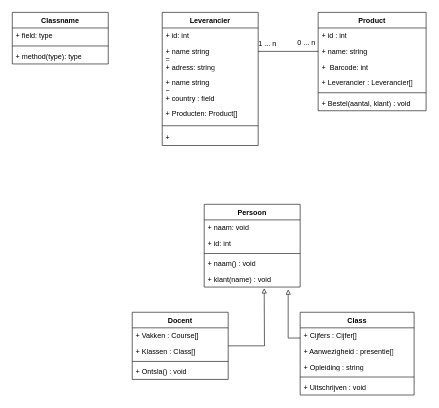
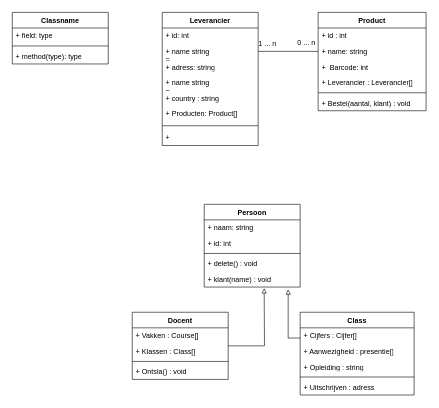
  <mxCell id="0" />
  <mxCell id="1" parent="0" />
  <mxCell id="2" value="Product" style="swimlane;fontStyle=1;align=center;verticalAlign=top;childLayout=stackLayout;horizontal=1;startSize=26;horizontalStack=0;resizeParent=1;resizeParentMax=0;resizeLast=0;collapsible=1;marginBottom=0;whiteSpace=wrap;html=1;" parent="1" vertex="1"><mxGeometry x="530" y="20" width="180" height="164" as="geometry" /></mxCell>
  <mxCell id="3" value="+ id : int" style="text;strokeColor=none;fillColor=none;align=left;verticalAlign=top;spacingLeft=4;spacingRight=4;overflow=hidden;rotatable=0;points=[[0,0.5],[1,0.5]];portConstraint=eastwest;whiteSpace=wrap;html=1;" parent="2" vertex="1"><mxGeometry y="26" width="180" height="26" as="geometry" /></mxCell>
  <mxCell id="4" value="+ name: string" style="text;strokeColor=none;fillColor=none;align=left;verticalAlign=top;spacingLeft=4;spacingRight=4;overflow=hidden;rotatable=0;points=[[0,0.5],[1,0.5]];portConstraint=eastwest;whiteSpace=wrap;html=1;" parent="2" vertex="1"><mxGeometry y="52" width="180" height="26" as="geometry" /></mxCell>
  <mxCell id="5" value="+&amp;nbsp; Barcode: int" style="text;strokeColor=none;fillColor=none;align=left;verticalAlign=top;spacingLeft=4;spacingRight=4;overflow=hidden;rotatable=0;points=[[0,0.5],[1,0.5]];portConstraint=eastwest;whiteSpace=wrap;html=1;" parent="2" vertex="1"><mxGeometry y="78" width="180" height="26" as="geometry" /></mxCell>
  <mxCell id="6" value="+ Leverancier : Leverancier[]" style="text;strokeColor=none;fillColor=none;align=left;verticalAlign=top;spacingLeft=4;spacingRight=4;overflow=hidden;rotatable=0;points=[[0,0.5],[1,0.5]];portConstraint=eastwest;whiteSpace=wrap;html=1;" parent="2" vertex="1"><mxGeometry y="104" width="180" height="26" as="geometry" /></mxCell>
  <mxCell id="7" value="" style="line;strokeWidth=1;fillColor=none;align=left;verticalAlign=middle;spacingTop=-1;spacingLeft=3;spacingRight=3;rotatable=0;labelPosition=right;points=[];portConstraint=eastwest;strokeColor=inherit;" parent="2" vertex="1"><mxGeometry y="130" width="180" height="8" as="geometry" /></mxCell>
  <mxCell id="8" value="+ Bestel(aantal, klant) : void" style="text;strokeColor=none;fillColor=none;align=left;verticalAlign=top;spacingLeft=4;spacingRight=4;overflow=hidden;rotatable=0;points=[[0,0.5],[1,0.5]];portConstraint=eastwest;whiteSpace=wrap;html=1;" parent="2" vertex="1"><mxGeometry y="138" width="180" height="26" as="geometry" /></mxCell>
  <mxCell id="9" value="Leverancier" style="swimlane;fontStyle=1;align=center;verticalAlign=top;childLayout=stackLayout;horizontal=1;startSize=26;horizontalStack=0;resizeParent=1;resizeParentMax=0;resizeLast=0;collapsible=1;marginBottom=0;whiteSpace=wrap;html=1;" parent="1" vertex="1"><mxGeometry x="270" y="20" width="160" height="222" as="geometry" /></mxCell>
  <mxCell id="10" value="+ id: int" style="text;strokeColor=none;fillColor=none;align=left;verticalAlign=top;spacingLeft=4;spacingRight=4;overflow=hidden;rotatable=0;points=[[0,0.5],[1,0.5]];portConstraint=eastwest;whiteSpace=wrap;html=1;" parent="9" vertex="1"><mxGeometry y="26" width="160" height="26" as="geometry" /></mxCell>
  <mxCell id="11" value="+ name string&lt;div&gt;=&lt;/div&gt;" style="text;strokeColor=none;fillColor=none;align=left;verticalAlign=top;spacingLeft=4;spacingRight=4;overflow=hidden;rotatable=0;points=[[0,0.5],[1,0.5]];portConstraint=eastwest;whiteSpace=wrap;html=1;" parent="9" vertex="1"><mxGeometry y="52" width="160" height="26" as="geometry" /></mxCell>
  <mxCell id="12" value="+ adress: string" style="text;strokeColor=none;fillColor=none;align=left;verticalAlign=top;spacingLeft=4;spacingRight=4;overflow=hidden;rotatable=0;points=[[0,0.5],[1,0.5]];portConstraint=eastwest;whiteSpace=wrap;html=1;" parent="9" vertex="1"><mxGeometry y="78" width="160" height="26" as="geometry" /></mxCell>
  <mxCell id="13" value="+ name string&lt;div&gt;=&lt;/div&gt;" style="text;strokeColor=none;fillColor=none;align=left;verticalAlign=top;spacingLeft=4;spacingRight=4;overflow=hidden;rotatable=0;points=[[0,0.5],[1,0.5]];portConstraint=eastwest;whiteSpace=wrap;html=1;" parent="9" vertex="1"><mxGeometry y="104" width="160" height="26" as="geometry" /></mxCell>
- <mxCell id="14" value="+ country : field" style="text;strokeColor=none;fillColor=none;align=left;verticalAlign=top;spacingLeft=4;spacingRight=4;overflow=hidden;rotatable=0;points=[[0,0.5],[1,0.5]];portConstraint=eastwest;whiteSpace=wrap;html=1;" parent="9" vertex="1"><mxGeometry y="130" width="160" height="26" as="geometry" /></mxCell>
+ <mxCell id="14" value="+ country : string" style="text;strokeColor=none;fillColor=none;align=left;verticalAlign=top;spacingLeft=4;spacingRight=4;overflow=hidden;rotatable=0;points=[[0,0.5],[1,0.5]];portConstraint=eastwest;whiteSpace=wrap;html=1;" parent="9" vertex="1"><mxGeometry y="130" width="160" height="26" as="geometry" /></mxCell>
  <mxCell id="15" value="+ Producten: Product[]" style="text;strokeColor=none;fillColor=none;align=left;verticalAlign=top;spacingLeft=4;spacingRight=4;overflow=hidden;rotatable=0;points=[[0,0.5],[1,0.5]];portConstraint=eastwest;whiteSpace=wrap;html=1;" parent="9" vertex="1"><mxGeometry y="156" width="160" height="26" as="geometry" /></mxCell>
  <mxCell id="16" value="" style="line;strokeWidth=1;fillColor=none;align=left;verticalAlign=middle;spacingTop=-1;spacingLeft=3;spacingRight=3;rotatable=0;labelPosition=right;points=[];portConstraint=eastwest;strokeColor=inherit;" parent="9" vertex="1"><mxGeometry y="182" width="160" height="14" as="geometry" /></mxCell>
  <mxCell id="17" value="+" style="text;strokeColor=none;fillColor=none;align=left;verticalAlign=top;spacingLeft=4;spacingRight=4;overflow=hidden;rotatable=0;points=[[0,0.5],[1,0.5]];portConstraint=eastwest;whiteSpace=wrap;html=1;" parent="9" vertex="1"><mxGeometry y="196" width="160" height="26" as="geometry" /></mxCell>
  <mxCell id="18" style="edgeStyle=orthogonalEdgeStyle;rounded=0;orthogonalLoop=1;jettySize=auto;html=1;entryX=1;entryY=0.5;entryDx=0;entryDy=0;endArrow=none;endFill=0;" parent="1" source="4" target="11" edge="1"><mxGeometry relative="1" as="geometry" /></mxCell>
  <mxCell id="19" value="1 ... n" style="text;html=1;align=center;verticalAlign=middle;resizable=0;points=[];autosize=1;strokeColor=none;fillColor=none;" parent="1" vertex="1"><mxGeometry x="420" y="58" width="50" height="30" as="geometry" /></mxCell>
  <mxCell id="20" value="Classname" style="swimlane;fontStyle=1;align=center;verticalAlign=top;childLayout=stackLayout;horizontal=1;startSize=26;horizontalStack=0;resizeParent=1;resizeParentMax=0;resizeLast=0;collapsible=1;marginBottom=0;whiteSpace=wrap;html=1;" parent="1" vertex="1"><mxGeometry x="20" y="20" width="160" height="86" as="geometry" /></mxCell>
  <mxCell id="21" value="+ field: type" style="text;strokeColor=none;fillColor=none;align=left;verticalAlign=top;spacingLeft=4;spacingRight=4;overflow=hidden;rotatable=0;points=[[0,0.5],[1,0.5]];portConstraint=eastwest;whiteSpace=wrap;html=1;" parent="20" vertex="1"><mxGeometry y="26" width="160" height="26" as="geometry" /></mxCell>
  <mxCell id="22" value="" style="line;strokeWidth=1;fillColor=none;align=left;verticalAlign=middle;spacingTop=-1;spacingLeft=3;spacingRight=3;rotatable=0;labelPosition=right;points=[];portConstraint=eastwest;strokeColor=inherit;" parent="20" vertex="1"><mxGeometry y="52" width="160" height="8" as="geometry" /></mxCell>
  <mxCell id="23" value="+ method(type): type" style="text;strokeColor=none;fillColor=none;align=left;verticalAlign=top;spacingLeft=4;spacingRight=4;overflow=hidden;rotatable=0;points=[[0,0.5],[1,0.5]];portConstraint=eastwest;whiteSpace=wrap;html=1;" parent="20" vertex="1"><mxGeometry y="60" width="160" height="26" as="geometry" /></mxCell>
  <mxCell id="24" value="&lt;span style=&quot;font-weight: normal;&quot;&gt;0 ... n&lt;/span&gt;" style="text;align=center;fontStyle=1;verticalAlign=middle;spacingLeft=3;spacingRight=3;strokeColor=none;rotatable=0;points=[[0,0.5],[1,0.5]];portConstraint=eastwest;html=1;" parent="1" vertex="1"><mxGeometry x="470" y="58" width="80" height="26" as="geometry" /></mxCell>
  <mxCell id="25" value="Persoon" style="swimlane;fontStyle=1;align=center;verticalAlign=top;childLayout=stackLayout;horizontal=1;startSize=26;horizontalStack=0;resizeParent=1;resizeParentMax=0;resizeLast=0;collapsible=1;marginBottom=0;whiteSpace=wrap;html=1;" parent="1" vertex="1"><mxGeometry x="340" y="340" width="160" height="138" as="geometry" /></mxCell>
- <mxCell id="26" value="+ naam: void" style="text;strokeColor=none;fillColor=none;align=left;verticalAlign=top;spacingLeft=4;spacingRight=4;overflow=hidden;rotatable=0;points=[[0,0.5],[1,0.5]];portConstraint=eastwest;whiteSpace=wrap;html=1;" parent="25" vertex="1"><mxGeometry y="26" width="160" height="26" as="geometry" /></mxCell>
+ <mxCell id="26" value="+ naam: string" style="text;strokeColor=none;fillColor=none;align=left;verticalAlign=top;spacingLeft=4;spacingRight=4;overflow=hidden;rotatable=0;points=[[0,0.5],[1,0.5]];portConstraint=eastwest;whiteSpace=wrap;html=1;" parent="25" vertex="1"><mxGeometry y="26" width="160" height="26" as="geometry" /></mxCell>
  <mxCell id="27" value="+ id: int" style="text;strokeColor=none;fillColor=none;align=left;verticalAlign=top;spacingLeft=4;spacingRight=4;overflow=hidden;rotatable=0;points=[[0,0.5],[1,0.5]];portConstraint=eastwest;whiteSpace=wrap;html=1;" parent="25" vertex="1"><mxGeometry y="52" width="160" height="26" as="geometry" /></mxCell>
  <mxCell id="28" value="" style="line;strokeWidth=1;fillColor=none;align=left;verticalAlign=middle;spacingTop=-1;spacingLeft=3;spacingRight=3;rotatable=0;labelPosition=right;points=[];portConstraint=eastwest;strokeColor=inherit;" parent="25" vertex="1"><mxGeometry y="78" width="160" height="8" as="geometry" /></mxCell>
- <mxCell id="29" value="+ naam() : void" style="text;strokeColor=none;fillColor=none;align=left;verticalAlign=top;spacingLeft=4;spacingRight=4;overflow=hidden;rotatable=0;points=[[0,0.5],[1,0.5]];portConstraint=eastwest;whiteSpace=wrap;html=1;" parent="25" vertex="1"><mxGeometry y="86" width="160" height="26" as="geometry" /></mxCell>
+ <mxCell id="29" value="+ delete() : void" style="text;strokeColor=none;fillColor=none;align=left;verticalAlign=top;spacingLeft=4;spacingRight=4;overflow=hidden;rotatable=0;points=[[0,0.5],[1,0.5]];portConstraint=eastwest;whiteSpace=wrap;html=1;" parent="25" vertex="1"><mxGeometry y="86" width="160" height="26" as="geometry" /></mxCell>
  <mxCell id="30" value="+ klant(name) : void" style="text;strokeColor=none;fillColor=none;align=left;verticalAlign=top;spacingLeft=4;spacingRight=4;overflow=hidden;rotatable=0;points=[[0,0.5],[1,0.5]];portConstraint=eastwest;whiteSpace=wrap;html=1;" parent="25" vertex="1"><mxGeometry y="112" width="160" height="26" as="geometry" /></mxCell>
  <mxCell id="31" value="Docent" style="swimlane;fontStyle=1;align=center;verticalAlign=top;childLayout=stackLayout;horizontal=1;startSize=26;horizontalStack=0;resizeParent=1;resizeParentMax=0;resizeLast=0;collapsible=1;marginBottom=0;whiteSpace=wrap;html=1;" parent="1" vertex="1"><mxGeometry x="220" y="520" width="160" height="112" as="geometry" /></mxCell>
  <mxCell id="32" value="+ Vakken : Course[]" style="text;strokeColor=none;fillColor=none;align=left;verticalAlign=top;spacingLeft=4;spacingRight=4;overflow=hidden;rotatable=0;points=[[0,0.5],[1,0.5]];portConstraint=eastwest;whiteSpace=wrap;html=1;" parent="31" vertex="1"><mxGeometry y="26" width="160" height="26" as="geometry" /></mxCell>
  <mxCell id="33" value="+ Klassen : Class[]" style="text;strokeColor=none;fillColor=none;align=left;verticalAlign=top;spacingLeft=4;spacingRight=4;overflow=hidden;rotatable=0;points=[[0,0.5],[1,0.5]];portConstraint=eastwest;whiteSpace=wrap;html=1;" parent="31" vertex="1"><mxGeometry y="52" width="160" height="26" as="geometry" /></mxCell>
  <mxCell id="34" value="" style="line;strokeWidth=1;fillColor=none;align=left;verticalAlign=middle;spacingTop=-1;spacingLeft=3;spacingRight=3;rotatable=0;labelPosition=right;points=[];portConstraint=eastwest;strokeColor=inherit;" parent="31" vertex="1"><mxGeometry y="78" width="160" height="8" as="geometry" /></mxCell>
  <mxCell id="35" value="+ Ontsla() : void" style="text;strokeColor=none;fillColor=none;align=left;verticalAlign=top;spacingLeft=4;spacingRight=4;overflow=hidden;rotatable=0;points=[[0,0.5],[1,0.5]];portConstraint=eastwest;whiteSpace=wrap;html=1;" parent="31" vertex="1"><mxGeometry y="86" width="160" height="26" as="geometry" /></mxCell>
  <mxCell id="36" style="edgeStyle=orthogonalEdgeStyle;rounded=0;orthogonalLoop=1;jettySize=auto;html=1;endArrow=block;endFill=0;" parent="1" source="37" edge="1"><mxGeometry relative="1" as="geometry"><mxPoint x="480" y="482" as="targetPoint" /><Array as="points"><mxPoint x="480" y="563" /><mxPoint x="480" y="482" /></Array></mxGeometry></mxCell>
  <mxCell id="37" value="Class" style="swimlane;fontStyle=1;align=center;verticalAlign=top;childLayout=stackLayout;horizontal=1;startSize=26;horizontalStack=0;resizeParent=1;resizeParentMax=0;resizeLast=0;collapsible=1;marginBottom=0;whiteSpace=wrap;html=1;" parent="1" vertex="1"><mxGeometry x="500" y="520" width="190" height="138" as="geometry" /></mxCell>
  <mxCell id="38" value="+ Cijfers : Cijfer[]" style="text;strokeColor=none;fillColor=none;align=left;verticalAlign=top;spacingLeft=4;spacingRight=4;overflow=hidden;rotatable=0;points=[[0,0.5],[1,0.5]];portConstraint=eastwest;whiteSpace=wrap;html=1;" parent="37" vertex="1"><mxGeometry y="26" width="190" height="26" as="geometry" /></mxCell>
  <mxCell id="39" value="+ Aanwezigheid : presentie[]" style="text;strokeColor=none;fillColor=none;align=left;verticalAlign=top;spacingLeft=4;spacingRight=4;overflow=hidden;rotatable=0;points=[[0,0.5],[1,0.5]];portConstraint=eastwest;whiteSpace=wrap;html=1;" parent="37" vertex="1"><mxGeometry y="52" width="190" height="26" as="geometry" /></mxCell>
  <mxCell id="40" value="+ Opleiding : string" style="text;strokeColor=none;fillColor=none;align=left;verticalAlign=top;spacingLeft=4;spacingRight=4;overflow=hidden;rotatable=0;points=[[0,0.5],[1,0.5]];portConstraint=eastwest;whiteSpace=wrap;html=1;" parent="37" vertex="1"><mxGeometry y="78" width="190" height="26" as="geometry" /></mxCell>
  <mxCell id="41" value="" style="line;strokeWidth=1;fillColor=none;align=left;verticalAlign=middle;spacingTop=-1;spacingLeft=3;spacingRight=3;rotatable=0;labelPosition=right;points=[];portConstraint=eastwest;strokeColor=inherit;" parent="37" vertex="1"><mxGeometry y="104" width="190" height="8" as="geometry" /></mxCell>
- <mxCell id="42" value="+ Uitschrijven : void" style="text;strokeColor=none;fillColor=none;align=left;verticalAlign=top;spacingLeft=4;spacingRight=4;overflow=hidden;rotatable=0;points=[[0,0.5],[1,0.5]];portConstraint=eastwest;whiteSpace=wrap;html=1;" parent="37" vertex="1"><mxGeometry y="112" width="190" height="26" as="geometry" /></mxCell>
+ <mxCell id="42" value="+ Uitschrijven : adress" style="text;strokeColor=none;fillColor=none;align=left;verticalAlign=top;spacingLeft=4;spacingRight=4;overflow=hidden;rotatable=0;points=[[0,0.5],[1,0.5]];portConstraint=eastwest;whiteSpace=wrap;html=1;" parent="37" vertex="1"><mxGeometry y="112" width="190" height="26" as="geometry" /></mxCell>
  <mxCell id="43" style="edgeStyle=orthogonalEdgeStyle;rounded=0;orthogonalLoop=1;jettySize=auto;html=1;endArrow=block;endFill=0;" parent="1" source="31" edge="1"><mxGeometry relative="1" as="geometry"><mxPoint x="440" y="480" as="targetPoint" /></mxGeometry></mxCell>
